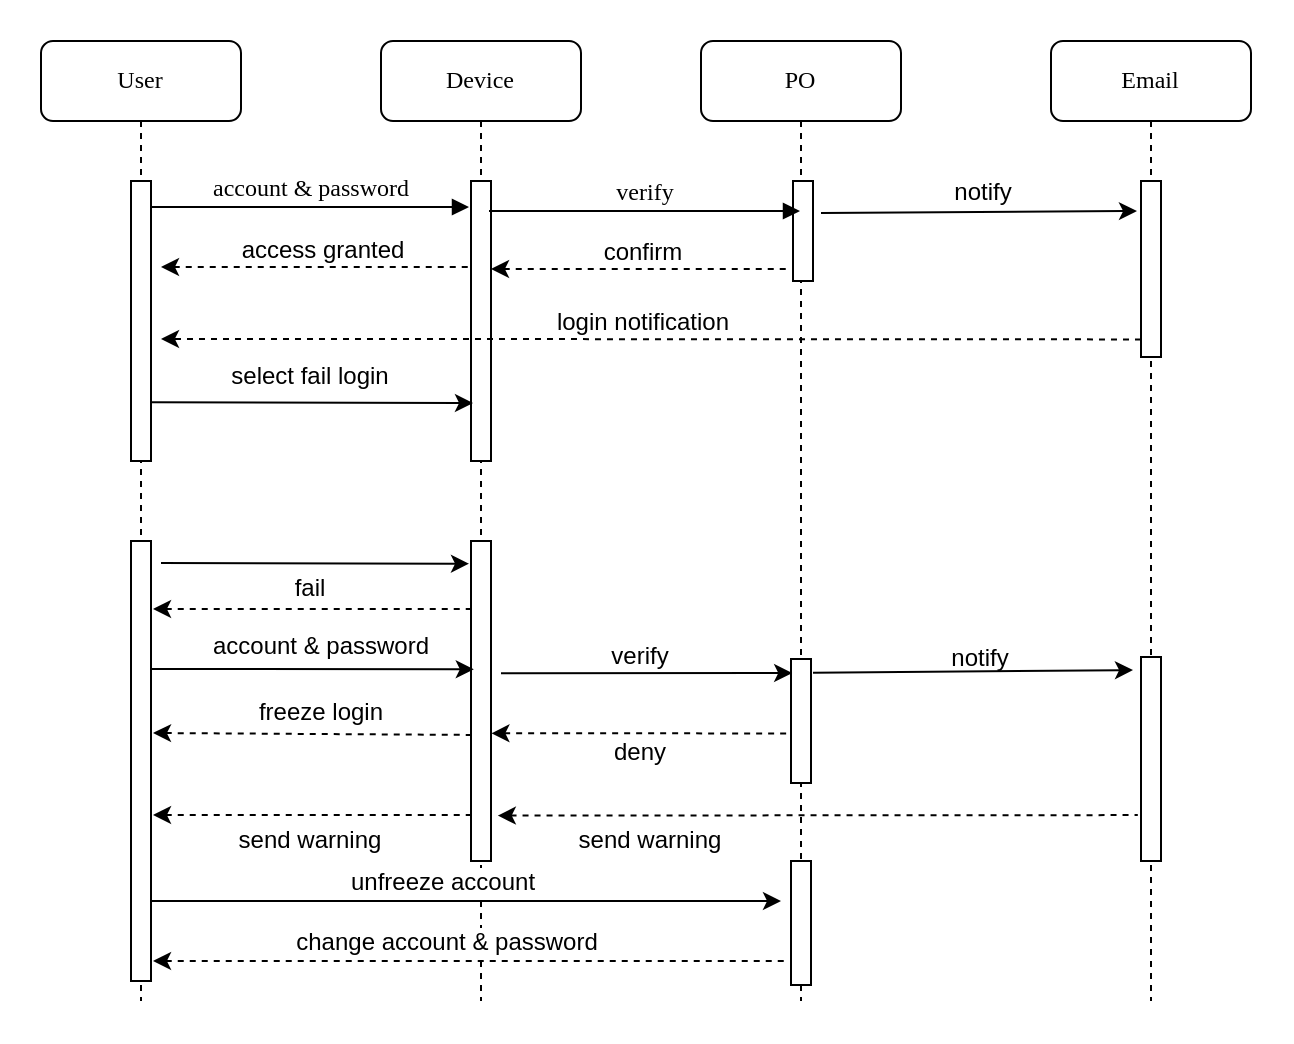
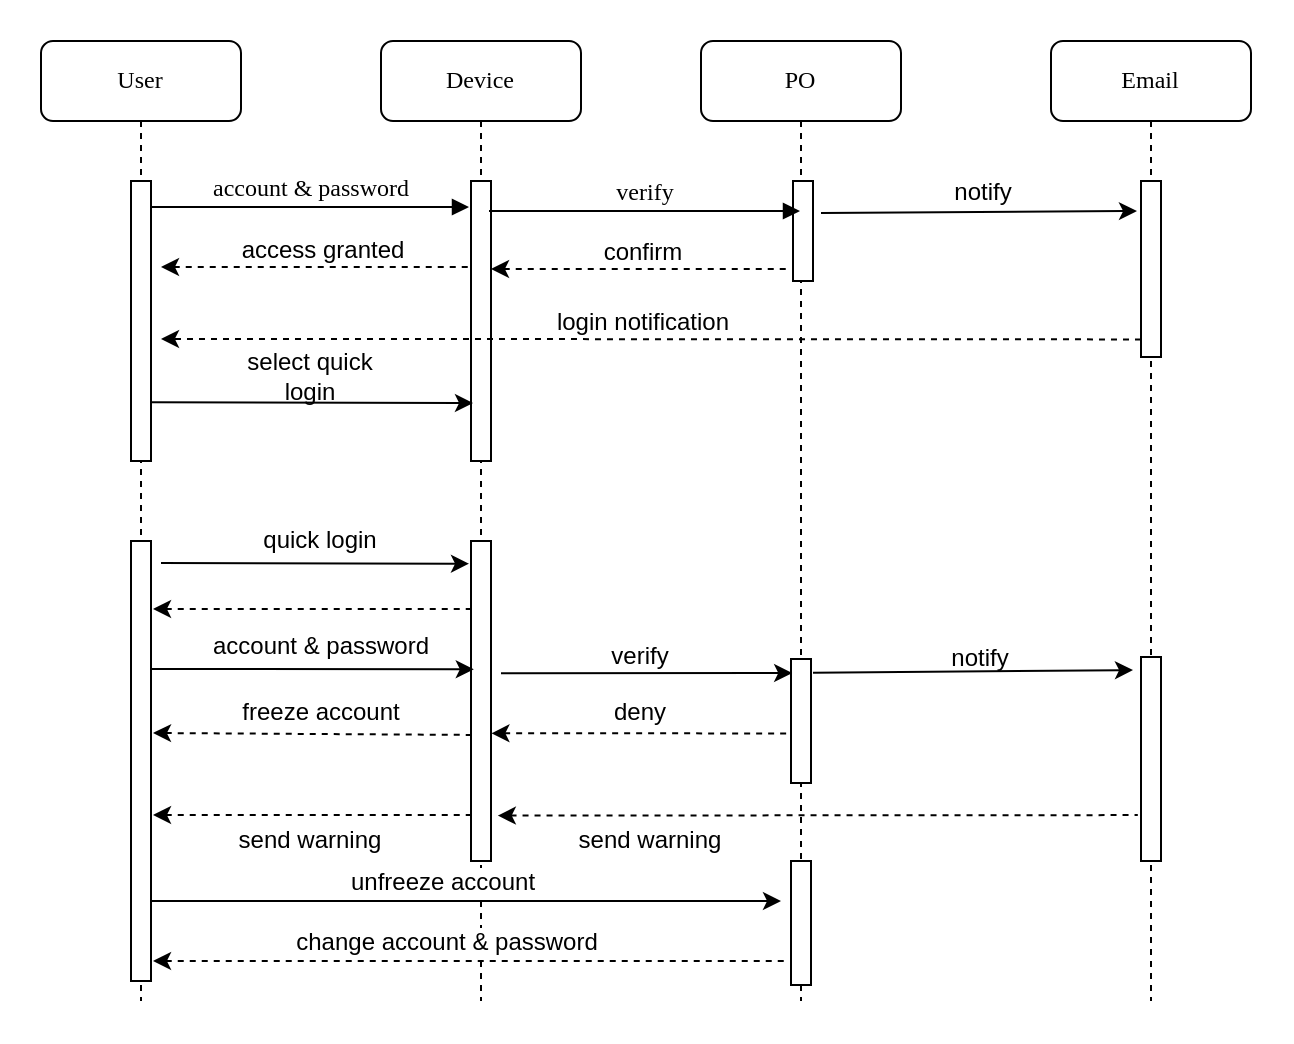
  <mxCell id="0" />
  <mxCell id="1" parent="0" />
  <mxCell id="2" value="Device" style="shape=umlLifeline;perimeter=lifelinePerimeter;whiteSpace=wrap;html=1;container=1;collapsible=0;recursiveResize=0;outlineConnect=0;rounded=1;shadow=0;comic=0;labelBackgroundColor=none;strokeColor=#000000;strokeWidth=1;fillColor=#FFFFFF;fontFamily=Verdana;fontSize=12;fontColor=#000000;align=center;" parent="1" vertex="1"><mxGeometry x="190" y="20" width="100" height="480" as="geometry" /></mxCell>
  <mxCell id="3" value="" style="html=1;points=[];perimeter=orthogonalPerimeter;rounded=0;shadow=0;comic=0;labelBackgroundColor=none;strokeColor=#000000;strokeWidth=1;fillColor=#FFFFFF;fontFamily=Verdana;fontSize=12;fontColor=#000000;align=center;" parent="2" vertex="1"><mxGeometry x="45" y="70" width="10" height="140" as="geometry" /></mxCell>
  <mxCell id="4" value="" style="html=1;points=[];perimeter=orthogonalPerimeter;rounded=0;shadow=0;comic=0;labelBackgroundColor=none;strokeColor=#000000;strokeWidth=1;fillColor=#FFFFFF;fontFamily=Verdana;fontSize=12;fontColor=#000000;align=center;" parent="2" vertex="1"><mxGeometry x="45" y="250" width="10" height="160" as="geometry" /></mxCell>
  <mxCell id="5" value="PO" style="shape=umlLifeline;perimeter=lifelinePerimeter;whiteSpace=wrap;html=1;container=1;collapsible=0;recursiveResize=0;outlineConnect=0;rounded=1;shadow=0;comic=0;labelBackgroundColor=none;strokeColor=#000000;strokeWidth=1;fillColor=#FFFFFF;fontFamily=Verdana;fontSize=12;fontColor=#000000;align=center;" parent="1" vertex="1"><mxGeometry x="350" y="20" width="100" height="480" as="geometry" /></mxCell>
  <mxCell id="6" value="" style="html=1;points=[];perimeter=orthogonalPerimeter;rounded=0;shadow=0;comic=0;labelBackgroundColor=none;strokeColor=#000000;strokeWidth=1;fillColor=#FFFFFF;fontFamily=Verdana;fontSize=12;fontColor=#000000;align=center;" parent="5" vertex="1"><mxGeometry x="46" y="70" width="10" height="50" as="geometry" /></mxCell>
  <mxCell id="7" value="" style="html=1;points=[];perimeter=orthogonalPerimeter;rounded=0;shadow=0;comic=0;labelBackgroundColor=none;strokeColor=#000000;strokeWidth=1;fillColor=#FFFFFF;fontFamily=Verdana;fontSize=12;fontColor=#000000;align=center;" parent="5" vertex="1"><mxGeometry x="45" y="309" width="10" height="62" as="geometry" /></mxCell>
  <mxCell id="8" value="" style="html=1;points=[];perimeter=orthogonalPerimeter;rounded=0;shadow=0;comic=0;labelBackgroundColor=none;strokeColor=#000000;strokeWidth=1;fillColor=#FFFFFF;fontFamily=Verdana;fontSize=12;fontColor=#000000;align=center;" vertex="1" parent="5"><mxGeometry x="45" y="410" width="10" height="62" as="geometry" /></mxCell>
  <mxCell id="9" value="Email" style="shape=umlLifeline;perimeter=lifelinePerimeter;whiteSpace=wrap;html=1;container=1;collapsible=0;recursiveResize=0;outlineConnect=0;rounded=1;shadow=0;comic=0;labelBackgroundColor=none;strokeColor=#000000;strokeWidth=1;fillColor=#FFFFFF;fontFamily=Verdana;fontSize=12;fontColor=#000000;align=center;" parent="1" vertex="1"><mxGeometry x="525" y="20" width="100" height="480" as="geometry" /></mxCell>
  <mxCell id="10" value="" style="html=1;points=[];perimeter=orthogonalPerimeter;rounded=0;shadow=0;comic=0;labelBackgroundColor=none;strokeColor=#000000;strokeWidth=1;fillColor=#FFFFFF;fontFamily=Verdana;fontSize=12;fontColor=#000000;align=center;" parent="9" vertex="1"><mxGeometry x="45" y="70" width="10" height="88" as="geometry" /></mxCell>
  <mxCell id="11" value="" style="html=1;points=[];perimeter=orthogonalPerimeter;rounded=0;shadow=0;comic=0;labelBackgroundColor=none;strokeColor=#000000;strokeWidth=1;fillColor=#FFFFFF;fontFamily=Verdana;fontSize=12;fontColor=#000000;align=center;" parent="9" vertex="1"><mxGeometry x="45" y="308" width="10" height="102" as="geometry" /></mxCell>
  <mxCell id="12" value="User" style="shape=umlLifeline;perimeter=lifelinePerimeter;whiteSpace=wrap;html=1;container=1;collapsible=0;recursiveResize=0;outlineConnect=0;rounded=1;shadow=0;comic=0;labelBackgroundColor=none;strokeColor=#000000;strokeWidth=1;fillColor=#FFFFFF;fontFamily=Verdana;fontSize=12;fontColor=#000000;align=center;" parent="1" vertex="1"><mxGeometry x="20" y="20" width="100" height="480" as="geometry" /></mxCell>
  <mxCell id="13" value="" style="html=1;points=[];perimeter=orthogonalPerimeter;rounded=0;shadow=0;comic=0;labelBackgroundColor=none;strokeColor=#000000;strokeWidth=1;fillColor=#FFFFFF;fontFamily=Verdana;fontSize=12;fontColor=#000000;align=center;" parent="12" vertex="1"><mxGeometry x="45" y="70" width="10" height="140" as="geometry" /></mxCell>
  <mxCell id="14" value="" style="html=1;points=[];perimeter=orthogonalPerimeter;rounded=0;shadow=0;comic=0;labelBackgroundColor=none;strokeColor=#000000;strokeWidth=1;fillColor=#FFFFFF;fontFamily=Verdana;fontSize=12;fontColor=#000000;align=center;" parent="12" vertex="1"><mxGeometry x="45" y="250" width="10" height="220" as="geometry" /></mxCell>
  <mxCell id="15" value="account &amp;amp; password" style="html=1;verticalAlign=bottom;endArrow=block;labelBackgroundColor=none;fontFamily=Verdana;fontSize=12;edgeStyle=elbowEdgeStyle;elbow=vertical;entryX=-0.1;entryY=0.077;entryDx=0;entryDy=0;entryPerimeter=0;" parent="1" edge="1"><mxGeometry relative="1" as="geometry"><mxPoint x="75" y="103" as="sourcePoint" /><mxPoint x="234" y="103" as="targetPoint" /><Array as="points" /></mxGeometry></mxCell>
  <mxCell id="16" value="verify" style="html=1;verticalAlign=bottom;endArrow=block;labelBackgroundColor=none;fontFamily=Verdana;fontSize=12;edgeStyle=elbowEdgeStyle;elbow=vertical;exitX=0.94;exitY=0.077;exitDx=0;exitDy=0;exitPerimeter=0;" parent="1" target="5" edge="1"><mxGeometry relative="1" as="geometry"><mxPoint x="244" y="105" as="sourcePoint" /><mxPoint x="388" y="105" as="targetPoint" /><Array as="points"><mxPoint x="310" y="105" /></Array></mxGeometry></mxCell>
  <mxCell id="17" value="" style="endArrow=classic;html=1;exitX=1;exitY=0.097;exitDx=0;exitDy=0;exitPerimeter=0;entryX=-0.16;entryY=0.099;entryDx=0;entryDy=0;entryPerimeter=0;" parent="1" edge="1"><mxGeometry width="50" height="50" relative="1" as="geometry"><mxPoint x="410" y="106" as="sourcePoint" /><mxPoint x="568" y="105" as="targetPoint" /></mxGeometry></mxCell>
  <mxCell id="18" value="notify" style="text;html=1;resizable=0;points=[];align=center;verticalAlign=middle;labelBackgroundColor=#ffffff;" parent="17" vertex="1" connectable="0"><mxGeometry x="-0.342" y="-3" relative="1" as="geometry"><mxPoint x="28" y="-13.5" as="offset" /></mxGeometry></mxCell>
  <mxCell id="19" value="" style="endArrow=none;dashed=1;html=1;endFill=0;startArrow=classic;startFill=1;entryX=-0.2;entryY=0.82;entryDx=0;entryDy=0;entryPerimeter=0;" parent="1" edge="1"><mxGeometry width="50" height="50" relative="1" as="geometry"><mxPoint x="245" y="134" as="sourcePoint" /><mxPoint x="394" y="134" as="targetPoint" /></mxGeometry></mxCell>
  <mxCell id="20" value="confirm" style="text;html=1;resizable=0;points=[];align=center;verticalAlign=middle;labelBackgroundColor=#ffffff;" parent="19" vertex="1" connectable="0"><mxGeometry x="0.171" y="-2" relative="1" as="geometry"><mxPoint x="-12" y="-11" as="offset" /></mxGeometry></mxCell>
  <mxCell id="21" value="" style="endArrow=none;dashed=1;html=1;entryX=-0.28;entryY=0.193;entryDx=0;entryDy=0;entryPerimeter=0;endFill=0;startArrow=classic;startFill=1;exitX=1.5;exitY=0.286;exitDx=0;exitDy=0;exitPerimeter=0;" parent="1" edge="1"><mxGeometry width="50" height="50" relative="1" as="geometry"><mxPoint x="80" y="133" as="sourcePoint" /><mxPoint x="235" y="133" as="targetPoint" /></mxGeometry></mxCell>
  <mxCell id="22" value="access granted" style="text;html=1;resizable=0;points=[];align=center;verticalAlign=middle;labelBackgroundColor=#ffffff;" parent="21" vertex="1" connectable="0"><mxGeometry x="0.171" y="-2" relative="1" as="geometry"><mxPoint x="-11" y="-11" as="offset" /></mxGeometry></mxCell>
  <mxCell id="23" value="" style="endArrow=classic;html=1;exitX=0;exitY=0.9;exitDx=0;exitDy=0;exitPerimeter=0;dashed=1;entryX=1.5;entryY=0.564;entryDx=0;entryDy=0;entryPerimeter=0;" parent="1" source="10" target="13" edge="1"><mxGeometry width="50" height="50" relative="1" as="geometry"><mxPoint x="560" y="169" as="sourcePoint" /><mxPoint x="90" y="169" as="targetPoint" /></mxGeometry></mxCell>
  <mxCell id="24" value="login notification" style="text;html=1;resizable=0;points=[];align=center;verticalAlign=middle;labelBackgroundColor=#ffffff;" parent="23" vertex="1" connectable="0"><mxGeometry x="-0.093" y="-1" relative="1" as="geometry"><mxPoint x="-28" y="-8" as="offset" /></mxGeometry></mxCell>
  <mxCell id="25" value="" style="endArrow=classic;html=1;exitX=0.98;exitY=0.79;exitDx=0;exitDy=0;exitPerimeter=0;" parent="1" source="13" edge="1"><mxGeometry width="50" height="50" relative="1" as="geometry"><mxPoint x="90" y="201" as="sourcePoint" /><mxPoint x="236" y="201" as="targetPoint" /></mxGeometry></mxCell>
- <mxCell id="26" value="select fail login" style="text;html=1;strokeColor=none;fillColor=none;align=center;verticalAlign=middle;whiteSpace=wrap;rounded=0;" parent="1" vertex="1"><mxGeometry x="110" y="178" width="90" height="20" as="geometry" /></mxCell>
+ <mxCell id="26" value="select quick login" style="text;html=1;strokeColor=none;fillColor=none;align=center;verticalAlign=middle;whiteSpace=wrap;rounded=0;" parent="1" vertex="1"><mxGeometry x="110" y="178" width="90" height="20" as="geometry" /></mxCell>
  <mxCell id="27" value="" style="endArrow=classic;html=1;entryX=-0.1;entryY=0.071;entryDx=0;entryDy=0;entryPerimeter=0;" parent="1" target="4" edge="1"><mxGeometry width="50" height="50" relative="1" as="geometry"><mxPoint x="80" y="281" as="sourcePoint" /><mxPoint x="230" y="280" as="targetPoint" /></mxGeometry></mxCell>
+ <mxCell id="28" value="quick login" style="text;html=1;strokeColor=none;fillColor=none;align=center;verticalAlign=middle;whiteSpace=wrap;rounded=0;" parent="1" vertex="1"><mxGeometry x="130" y="260" width="60" height="20" as="geometry" /></mxCell>
  <mxCell id="29" value="" style="endArrow=none;dashed=1;html=1;exitX=1.06;exitY=0.17;exitDx=0;exitDy=0;exitPerimeter=0;startArrow=classic;startFill=1;" parent="1" target="4" edge="1"><mxGeometry width="50" height="50" relative="1" as="geometry"><mxPoint x="76" y="304" as="sourcePoint" /><mxPoint x="220" y="310" as="targetPoint" /></mxGeometry></mxCell>
- <mxCell id="30" value="fail" style="text;html=1;strokeColor=none;fillColor=none;align=center;verticalAlign=middle;whiteSpace=wrap;rounded=0;" parent="1" vertex="1"><mxGeometry x="135" y="284" width="40" height="20" as="geometry" /></mxCell>
  <mxCell id="31" value="" style="endArrow=classic;html=1;entryX=0.14;entryY=0.401;entryDx=0;entryDy=0;entryPerimeter=0;" parent="1" target="4" edge="1"><mxGeometry width="50" height="50" relative="1" as="geometry"><mxPoint x="75" y="334" as="sourcePoint" /><mxPoint x="230" y="333" as="targetPoint" /></mxGeometry></mxCell>
  <mxCell id="32" value="account &amp;amp; password" style="text;html=1;strokeColor=none;fillColor=none;align=center;verticalAlign=middle;whiteSpace=wrap;rounded=0;" parent="1" vertex="1"><mxGeometry x="97.5" y="313" width="125" height="20" as="geometry" /></mxCell>
  <mxCell id="33" value="" style="endArrow=classic;html=1;entryX=0.06;entryY=0.113;entryDx=0;entryDy=0;entryPerimeter=0;exitX=1.5;exitY=0.413;exitDx=0;exitDy=0;exitPerimeter=0;" parent="1" source="4" target="7" edge="1"><mxGeometry width="50" height="50" relative="1" as="geometry"><mxPoint x="260" y="336" as="sourcePoint" /><mxPoint x="380" y="336" as="targetPoint" /></mxGeometry></mxCell>
  <mxCell id="34" value="verify" style="text;html=1;strokeColor=none;fillColor=none;align=center;verticalAlign=middle;whiteSpace=wrap;rounded=0;" parent="1" vertex="1"><mxGeometry x="300" y="318" width="40" height="20" as="geometry" /></mxCell>
  <mxCell id="35" value="" style="endArrow=classic;html=1;exitX=1.1;exitY=0.11;exitDx=0;exitDy=0;exitPerimeter=0;entryX=-0.4;entryY=0.064;entryDx=0;entryDy=0;entryPerimeter=0;" parent="1" source="7" target="11" edge="1"><mxGeometry width="50" height="50" relative="1" as="geometry"><mxPoint x="450" y="370" as="sourcePoint" /><mxPoint x="500" y="320" as="targetPoint" /></mxGeometry></mxCell>
  <mxCell id="36" value="notify" style="text;html=1;strokeColor=none;fillColor=none;align=center;verticalAlign=middle;whiteSpace=wrap;rounded=0;" parent="1" vertex="1"><mxGeometry x="470" y="319" width="40" height="20" as="geometry" /></mxCell>
  <mxCell id="37" value="" style="endArrow=none;dashed=1;html=1;entryX=-0.18;entryY=0.6;entryDx=0;entryDy=0;entryPerimeter=0;exitX=1.02;exitY=0.601;exitDx=0;exitDy=0;exitPerimeter=0;startArrow=classic;startFill=1;" parent="1" source="4" target="7" edge="1"><mxGeometry width="50" height="50" relative="1" as="geometry"><mxPoint x="270" y="380" as="sourcePoint" /><mxPoint x="350" y="340" as="targetPoint" /></mxGeometry></mxCell>
- <mxCell id="38" value="deny" style="text;html=1;strokeColor=none;fillColor=none;align=center;verticalAlign=middle;whiteSpace=wrap;rounded=0;" parent="1" vertex="1"><mxGeometry x="300" y="366" width="40" height="20" as="geometry" /></mxCell>
+ <mxCell id="38" value="deny" style="text;html=1;strokeColor=none;fillColor=none;align=center;verticalAlign=middle;whiteSpace=wrap;rounded=0;" parent="1" vertex="1"><mxGeometry x="300" y="346" width="40" height="20" as="geometry" /></mxCell>
  <mxCell id="39" value="" style="endArrow=none;dashed=1;html=1;exitX=1.06;exitY=0.53;exitDx=0;exitDy=0;exitPerimeter=0;entryX=-0.02;entryY=0.606;entryDx=0;entryDy=0;entryPerimeter=0;startArrow=classic;startFill=1;" parent="1" target="4" edge="1"><mxGeometry width="50" height="50" relative="1" as="geometry"><mxPoint x="76" y="366" as="sourcePoint" /><mxPoint x="220" y="365" as="targetPoint" /></mxGeometry></mxCell>
- <mxCell id="40" value="freeze login" style="text;html=1;strokeColor=none;fillColor=none;align=center;verticalAlign=middle;whiteSpace=wrap;rounded=0;" parent="1" vertex="1"><mxGeometry x="117.5" y="346" width="85" height="20" as="geometry" /></mxCell>
+ <mxCell id="40" value="freeze account" style="text;html=1;strokeColor=none;fillColor=none;align=center;verticalAlign=middle;whiteSpace=wrap;rounded=0;" parent="1" vertex="1"><mxGeometry x="117.5" y="346" width="85" height="20" as="geometry" /></mxCell>
  <mxCell id="41" value="" style="endArrow=none;dashed=1;html=1;entryX=-0.16;entryY=0.775;entryDx=0;entryDy=0;entryPerimeter=0;startArrow=classic;startFill=1;exitX=1.34;exitY=0.858;exitDx=0;exitDy=0;exitPerimeter=0;" parent="1" source="4" target="11" edge="1"><mxGeometry width="50" height="50" relative="1" as="geometry"><mxPoint x="250" y="407" as="sourcePoint" /><mxPoint x="350" y="380" as="targetPoint" /></mxGeometry></mxCell>
  <mxCell id="42" value="send warning" style="text;html=1;strokeColor=none;fillColor=none;align=center;verticalAlign=middle;whiteSpace=wrap;rounded=0;" parent="1" vertex="1"><mxGeometry x="280" y="410" width="90" height="20" as="geometry" /></mxCell>
  <mxCell id="43" value="" style="endArrow=none;dashed=1;html=1;entryX=-0.02;entryY=0.606;entryDx=0;entryDy=0;entryPerimeter=0;startArrow=classic;startFill=1;" edge="1" parent="1"><mxGeometry width="50" height="50" relative="1" as="geometry"><mxPoint x="76" y="407" as="sourcePoint" /><mxPoint x="235" y="407" as="targetPoint" /></mxGeometry></mxCell>
  <mxCell id="44" value="send warning" style="text;html=1;strokeColor=none;fillColor=none;align=center;verticalAlign=middle;whiteSpace=wrap;rounded=0;" vertex="1" parent="1"><mxGeometry x="110" y="410" width="90" height="20" as="geometry" /></mxCell>
  <mxCell id="45" value="" style="endArrow=classic;html=1;" edge="1" parent="1"><mxGeometry width="50" height="50" relative="1" as="geometry"><mxPoint x="75" y="450" as="sourcePoint" /><mxPoint x="390" y="450" as="targetPoint" /></mxGeometry></mxCell>
  <mxCell id="46" value="unfreeze account" style="text;html=1;resizable=0;points=[];align=center;verticalAlign=middle;labelBackgroundColor=#ffffff;" vertex="1" connectable="0" parent="45"><mxGeometry x="-0.106" y="1" relative="1" as="geometry"><mxPoint x="4" y="-9" as="offset" /></mxGeometry></mxCell>
  <mxCell id="47" value="" style="endArrow=none;dashed=1;html=1;entryX=-0.16;entryY=0.775;entryDx=0;entryDy=0;entryPerimeter=0;startArrow=classic;startFill=1;" edge="1" parent="1"><mxGeometry width="50" height="50" relative="1" as="geometry"><mxPoint x="76" y="480" as="sourcePoint" /><mxPoint x="394" y="480" as="targetPoint" /></mxGeometry></mxCell>
  <mxCell id="48" value="change account &amp;amp; password" style="text;html=1;resizable=0;points=[];align=center;verticalAlign=middle;labelBackgroundColor=#ffffff;" vertex="1" connectable="0" parent="47"><mxGeometry x="0.439" y="-2" relative="1" as="geometry"><mxPoint x="-82.5" y="-12" as="offset" /></mxGeometry></mxCell>
